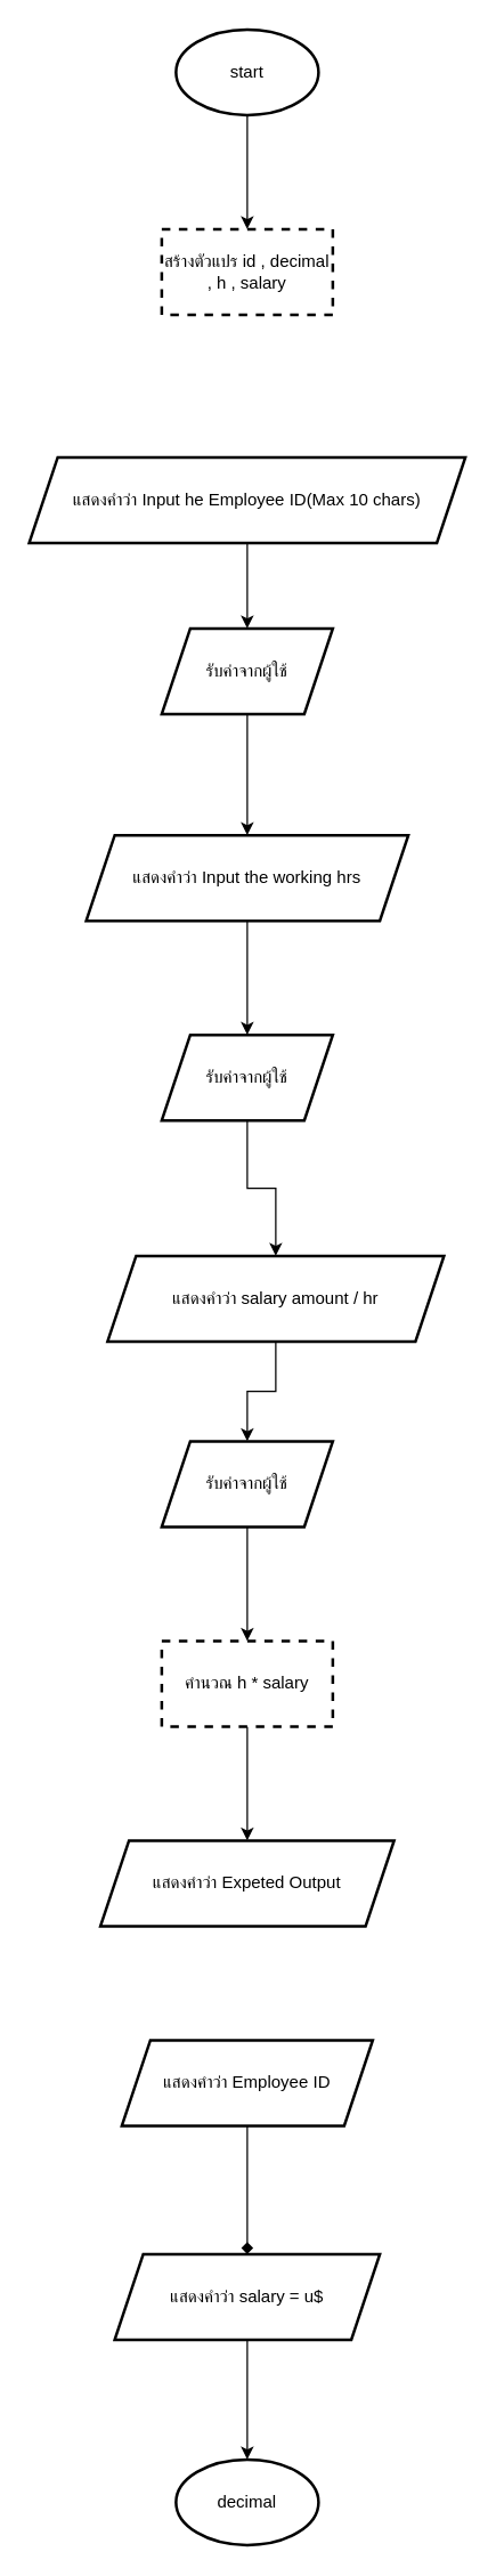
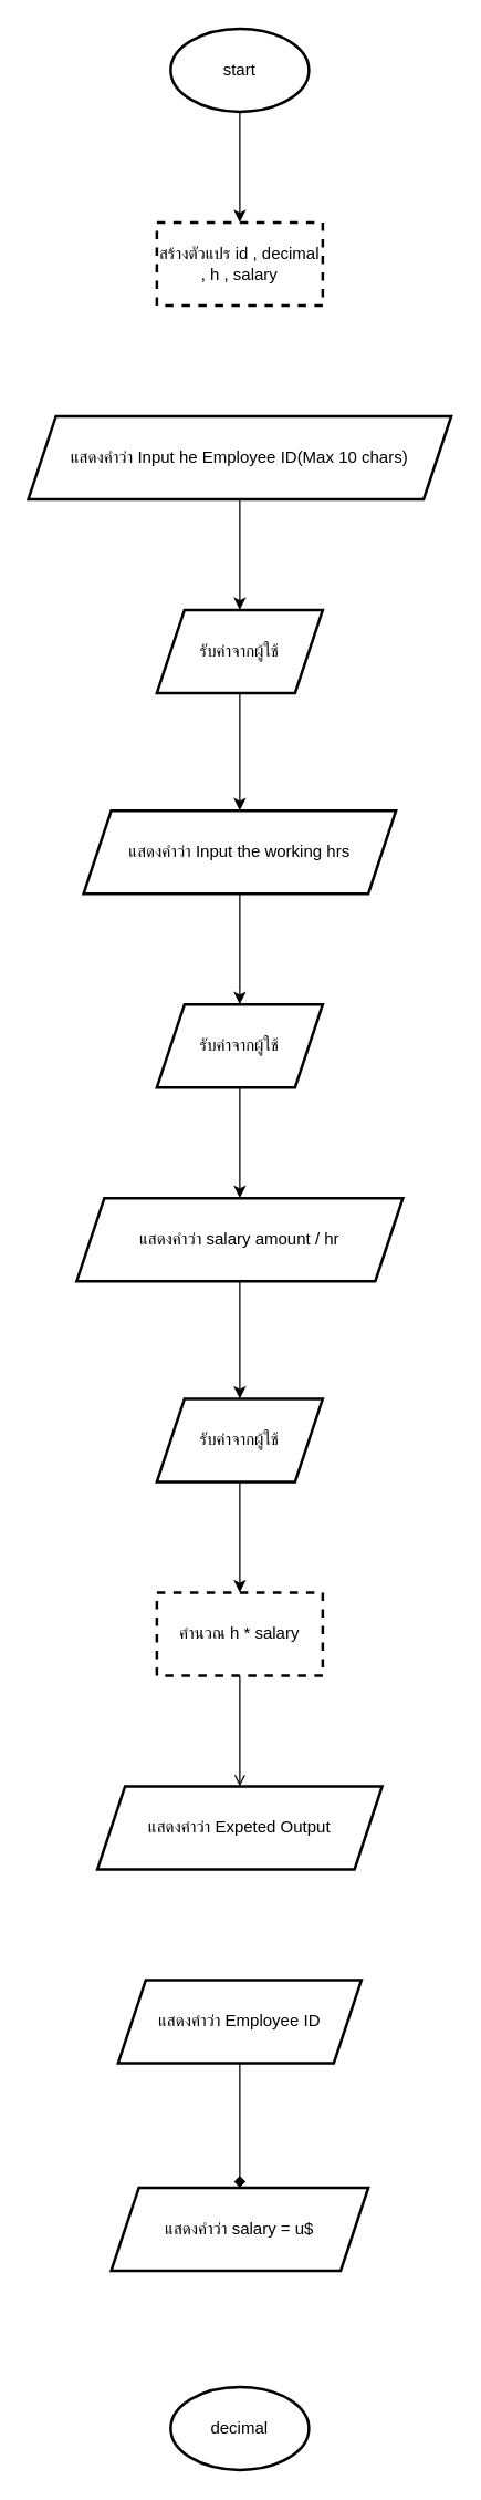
  <mxCell id="0" />
  <mxCell id="1" parent="0" />
  <mxCell id="2" value="" style="edgeStyle=orthogonalEdgeStyle;rounded=0;orthogonalLoop=1;jettySize=auto;html=1;" edge="1" parent="1" source="3" target="4"><mxGeometry relative="1" as="geometry" /></mxCell>
  <mxCell id="3" value="start" style="strokeWidth=2;html=1;shape=mxgraph.flowchart.start_1;whiteSpace=wrap;" vertex="1" parent="1"><mxGeometry x="123" y="20" width="100" height="60" as="geometry" /></mxCell>
  <mxCell id="4" value="สร้างตัวแปร id , decimal , h , salary" style="whiteSpace=wrap;html=1;strokeWidth=2;dashed=1;" vertex="1" parent="1"><mxGeometry x="113" y="160" width="120" height="60" as="geometry" /></mxCell>
  <mxCell id="5" value="" style="edgeStyle=orthogonalEdgeStyle;rounded=0;orthogonalLoop=1;jettySize=auto;html=1;" edge="1" parent="1" source="6" target="8"><mxGeometry relative="1" as="geometry" /></mxCell>
- <mxCell id="6" value="แสดงคำว่า Input he Employee ID(Max 10 chars)" style="shape=parallelogram;perimeter=parallelogramPerimeter;whiteSpace=wrap;html=1;fixedSize=1;strokeWidth=2;" vertex="1" parent="1"><mxGeometry x="20" y="320" width="306" height="60" as="geometry" /></mxCell>
+ <mxCell id="6" value="แสดงคำว่า Input he Employee ID(Max 10 chars)" style="shape=parallelogram;perimeter=parallelogramPerimeter;whiteSpace=wrap;html=1;fixedSize=1;strokeWidth=2;" vertex="1" parent="1"><mxGeometry x="20" y="300" width="306" height="60" as="geometry" /></mxCell>
  <mxCell id="7" value="" style="edgeStyle=orthogonalEdgeStyle;rounded=0;orthogonalLoop=1;jettySize=auto;html=1;" edge="1" parent="1" source="8" target="10"><mxGeometry relative="1" as="geometry" /></mxCell>
  <mxCell id="8" value="รับค่าจากผู้ใช้" style="shape=parallelogram;perimeter=parallelogramPerimeter;whiteSpace=wrap;html=1;fixedSize=1;strokeWidth=2;" vertex="1" parent="1"><mxGeometry x="113" y="440" width="120" height="60" as="geometry" /></mxCell>
  <mxCell id="9" value="" style="edgeStyle=orthogonalEdgeStyle;rounded=0;orthogonalLoop=1;jettySize=auto;html=1;" edge="1" parent="1" source="10" target="12"><mxGeometry relative="1" as="geometry" /></mxCell>
  <mxCell id="10" value="แสดงคำว่า Input the working hrs" style="shape=parallelogram;perimeter=parallelogramPerimeter;whiteSpace=wrap;html=1;fixedSize=1;strokeWidth=2;" vertex="1" parent="1"><mxGeometry x="60" y="585" width="226" height="60" as="geometry" /></mxCell>
  <mxCell id="11" value="" style="edgeStyle=orthogonalEdgeStyle;rounded=0;orthogonalLoop=1;jettySize=auto;html=1;" edge="1" parent="1" source="12" target="14"><mxGeometry relative="1" as="geometry" /></mxCell>
  <mxCell id="12" value="รับค่าจากผู้ใช้" style="shape=parallelogram;perimeter=parallelogramPerimeter;whiteSpace=wrap;html=1;fixedSize=1;strokeWidth=2;" vertex="1" parent="1"><mxGeometry x="113" y="725" width="120" height="60" as="geometry" /></mxCell>
  <mxCell id="13" value="" style="edgeStyle=orthogonalEdgeStyle;rounded=0;orthogonalLoop=1;jettySize=auto;html=1;" edge="1" parent="1" source="14" target="16"><mxGeometry relative="1" as="geometry" /></mxCell>
- <mxCell id="14" value="แสดงคำว่า salary amount / hr" style="shape=parallelogram;perimeter=parallelogramPerimeter;whiteSpace=wrap;html=1;fixedSize=1;strokeWidth=2;" vertex="1" parent="1"><mxGeometry x="75" y="880" width="236" height="60" as="geometry" /></mxCell>
+ <mxCell id="14" value="แสดงคำว่า salary amount / hr" style="shape=parallelogram;perimeter=parallelogramPerimeter;whiteSpace=wrap;html=1;fixedSize=1;strokeWidth=2;" vertex="1" parent="1"><mxGeometry x="55" y="865" width="236" height="60" as="geometry" /></mxCell>
  <mxCell id="15" value="" style="edgeStyle=orthogonalEdgeStyle;rounded=0;orthogonalLoop=1;jettySize=auto;html=1;" edge="1" parent="1" source="16" target="18"><mxGeometry relative="1" as="geometry" /></mxCell>
  <mxCell id="16" value="รับค่าจากผู้ใช้" style="shape=parallelogram;perimeter=parallelogramPerimeter;whiteSpace=wrap;html=1;fixedSize=1;strokeWidth=2;" vertex="1" parent="1"><mxGeometry x="113" y="1010" width="120" height="60" as="geometry" /></mxCell>
- <mxCell id="17" value="" style="edgeStyle=orthogonalEdgeStyle;rounded=0;orthogonalLoop=1;jettySize=auto;html=1;" edge="1" parent="1" source="18" target="19"><mxGeometry relative="1" as="geometry" /></mxCell>
+ <mxCell id="17" value="" style="edgeStyle=orthogonalEdgeStyle;rounded=0;orthogonalLoop=1;jettySize=auto;html=1;endArrow=open;" edge="1" parent="1" source="18" target="19"><mxGeometry relative="1" as="geometry" /></mxCell>
  <mxCell id="18" value="คำนวณ h * salary" style="whiteSpace=wrap;html=1;strokeWidth=2;dashed=1;" vertex="1" parent="1"><mxGeometry x="113" y="1150" width="120" height="60" as="geometry" /></mxCell>
  <mxCell id="19" value="แสดงคำว่า Expeted Output" style="shape=parallelogram;perimeter=parallelogramPerimeter;whiteSpace=wrap;html=1;fixedSize=1;strokeWidth=2;" vertex="1" parent="1"><mxGeometry x="70" y="1290" width="206" height="60" as="geometry" /></mxCell>
  <mxCell id="20" value="" style="edgeStyle=orthogonalEdgeStyle;rounded=0;orthogonalLoop=1;jettySize=auto;html=1;endArrow=diamond;" edge="1" parent="1" source="21" target="23"><mxGeometry relative="1" as="geometry" /></mxCell>
  <mxCell id="21" value="แสดงคำว่า Employee ID" style="shape=parallelogram;perimeter=parallelogramPerimeter;whiteSpace=wrap;html=1;fixedSize=1;strokeWidth=2;" vertex="1" parent="1"><mxGeometry x="85" y="1430" width="176" height="60" as="geometry" /></mxCell>
- <mxCell id="22" value="" style="edgeStyle=orthogonalEdgeStyle;rounded=0;orthogonalLoop=1;jettySize=auto;html=1;" edge="1" parent="1" source="23" target="24"><mxGeometry relative="1" as="geometry" /></mxCell>
  <mxCell id="23" value="แสดงคำว่า salary = u$" style="shape=parallelogram;perimeter=parallelogramPerimeter;whiteSpace=wrap;html=1;fixedSize=1;strokeWidth=2;" vertex="1" parent="1"><mxGeometry x="80" y="1580" width="186" height="60" as="geometry" /></mxCell>
  <mxCell id="24" value="decimal" style="strokeWidth=2;html=1;shape=mxgraph.flowchart.start_1;whiteSpace=wrap;" vertex="1" parent="1"><mxGeometry x="123" y="1724" width="100" height="60" as="geometry" /></mxCell>
